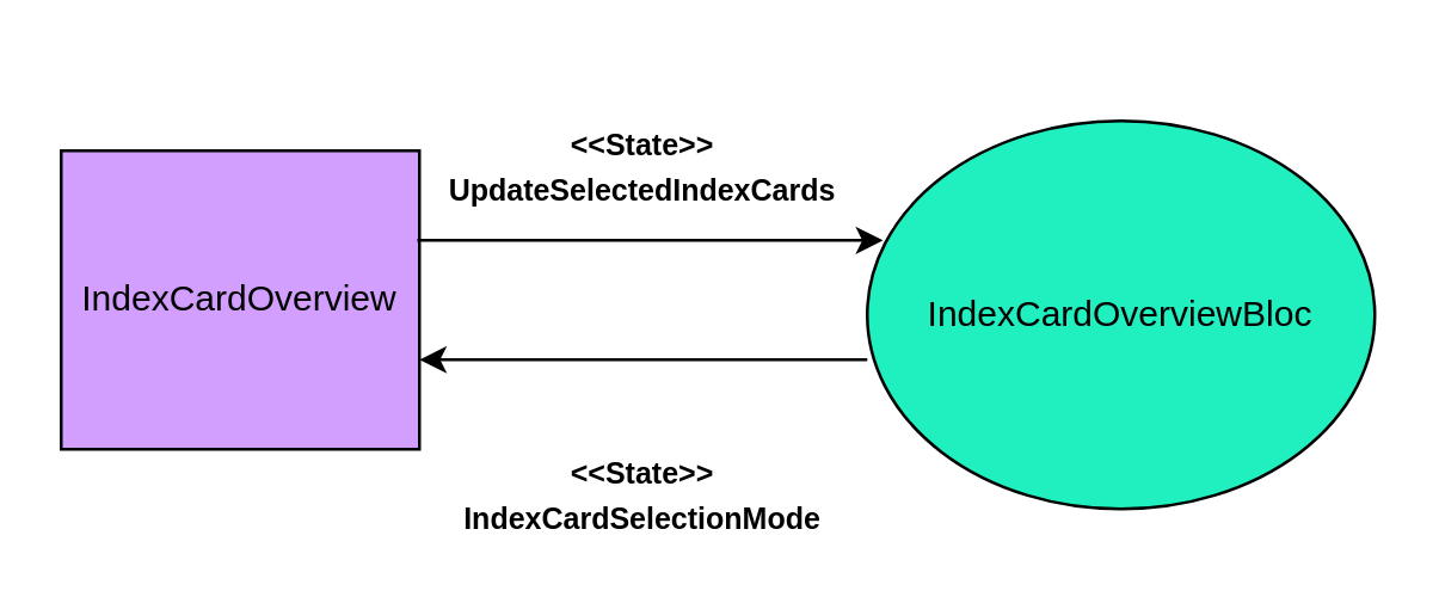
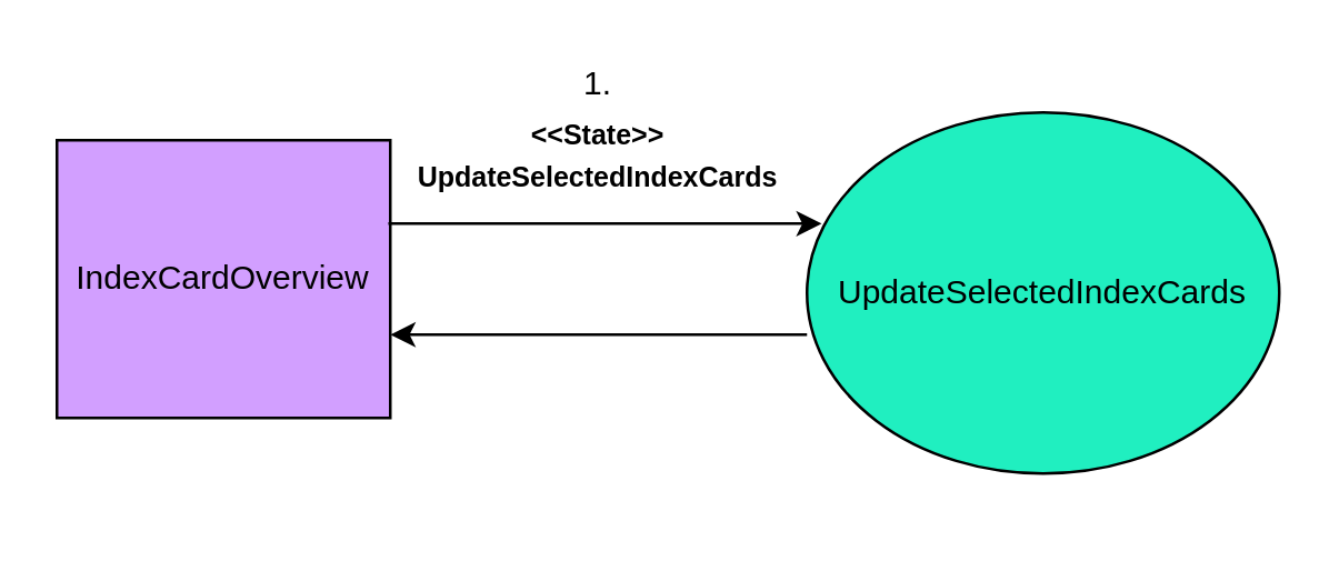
  <mxCell id="0" />
  <mxCell id="1" parent="0" />
- <mxCell id="2" value="IndexCardOverviewBloc" style="ellipse;whiteSpace=wrap;html=1;fillColor=#20EFC0;" vertex="1" parent="1"><mxGeometry x="290" y="40" width="170" height="130" as="geometry" /></mxCell>
+ <mxCell id="2" value="UpdateSelectedIndexCards" style="ellipse;whiteSpace=wrap;html=1;fillColor=#20EFC0;" vertex="1" parent="1"><mxGeometry x="290" y="40" width="170" height="130" as="geometry" /></mxCell>
  <mxCell id="3" value="IndexCardOverview" style="rounded=0;whiteSpace=wrap;html=1;fillColor=#D29FFF;" vertex="1" parent="1"><mxGeometry x="20" y="50" width="120" height="100" as="geometry" /></mxCell>
  <mxCell id="4" value="" style="endArrow=classic;html=1;rounded=0;exitX=1;exitY=0.5;exitDx=0;exitDy=0;entryX=0.031;entryY=0.308;entryDx=0;entryDy=0;entryPerimeter=0;" edge="1" parent="1" target="2"><mxGeometry width="50" height="50" relative="1" as="geometry"><mxPoint x="139.29" y="80" as="sourcePoint" /><mxPoint x="290" y="80" as="targetPoint" /></mxGeometry></mxCell>
  <mxCell id="5" value="&lt;div&gt;&lt;font style=&quot;font-size: 10px;&quot;&gt;&lt;b&gt;&amp;lt;&amp;lt;State&amp;gt;&amp;gt;&lt;/b&gt;&lt;/font&gt;&lt;/div&gt;&lt;font style=&quot;font-size: 10px;&quot;&gt;&lt;b&gt;UpdateSelectedIndexCards&lt;/b&gt;&lt;/font&gt;" style="text;html=1;align=center;verticalAlign=middle;whiteSpace=wrap;rounded=0;" vertex="1" parent="1"><mxGeometry x="150" y="40" width="130" height="30" as="geometry" /></mxCell>
  <mxCell id="6" value="" style="endArrow=classic;html=1;rounded=0;entryX=1.001;entryY=0.856;entryDx=0;entryDy=0;entryPerimeter=0;" edge="1" parent="1"><mxGeometry width="50" height="50" relative="1" as="geometry"><mxPoint x="290" y="120" as="sourcePoint" /><mxPoint x="140" y="120" as="targetPoint" /></mxGeometry></mxCell>
- <mxCell id="7" value="&lt;div&gt;&lt;font style=&quot;font-size: 10px;&quot;&gt;&lt;b&gt;&amp;lt;&amp;lt;State&amp;gt;&amp;gt;&lt;/b&gt;&lt;/font&gt;&lt;/div&gt;&lt;font style=&quot;font-size: 10px;&quot;&gt;&lt;b&gt;IndexCardSelectionMode&lt;/b&gt;&lt;/font&gt;" style="text;html=1;align=center;verticalAlign=middle;whiteSpace=wrap;rounded=0;" vertex="1" parent="1"><mxGeometry x="150" y="150" width="130" height="30" as="geometry" /></mxCell>
+ <mxCell id="8" value="1." style="text;html=1;align=center;verticalAlign=middle;whiteSpace=wrap;rounded=0;" vertex="1" parent="1"><mxGeometry x="200" y="20" width="30" height="20" as="geometry" /></mxCell>
